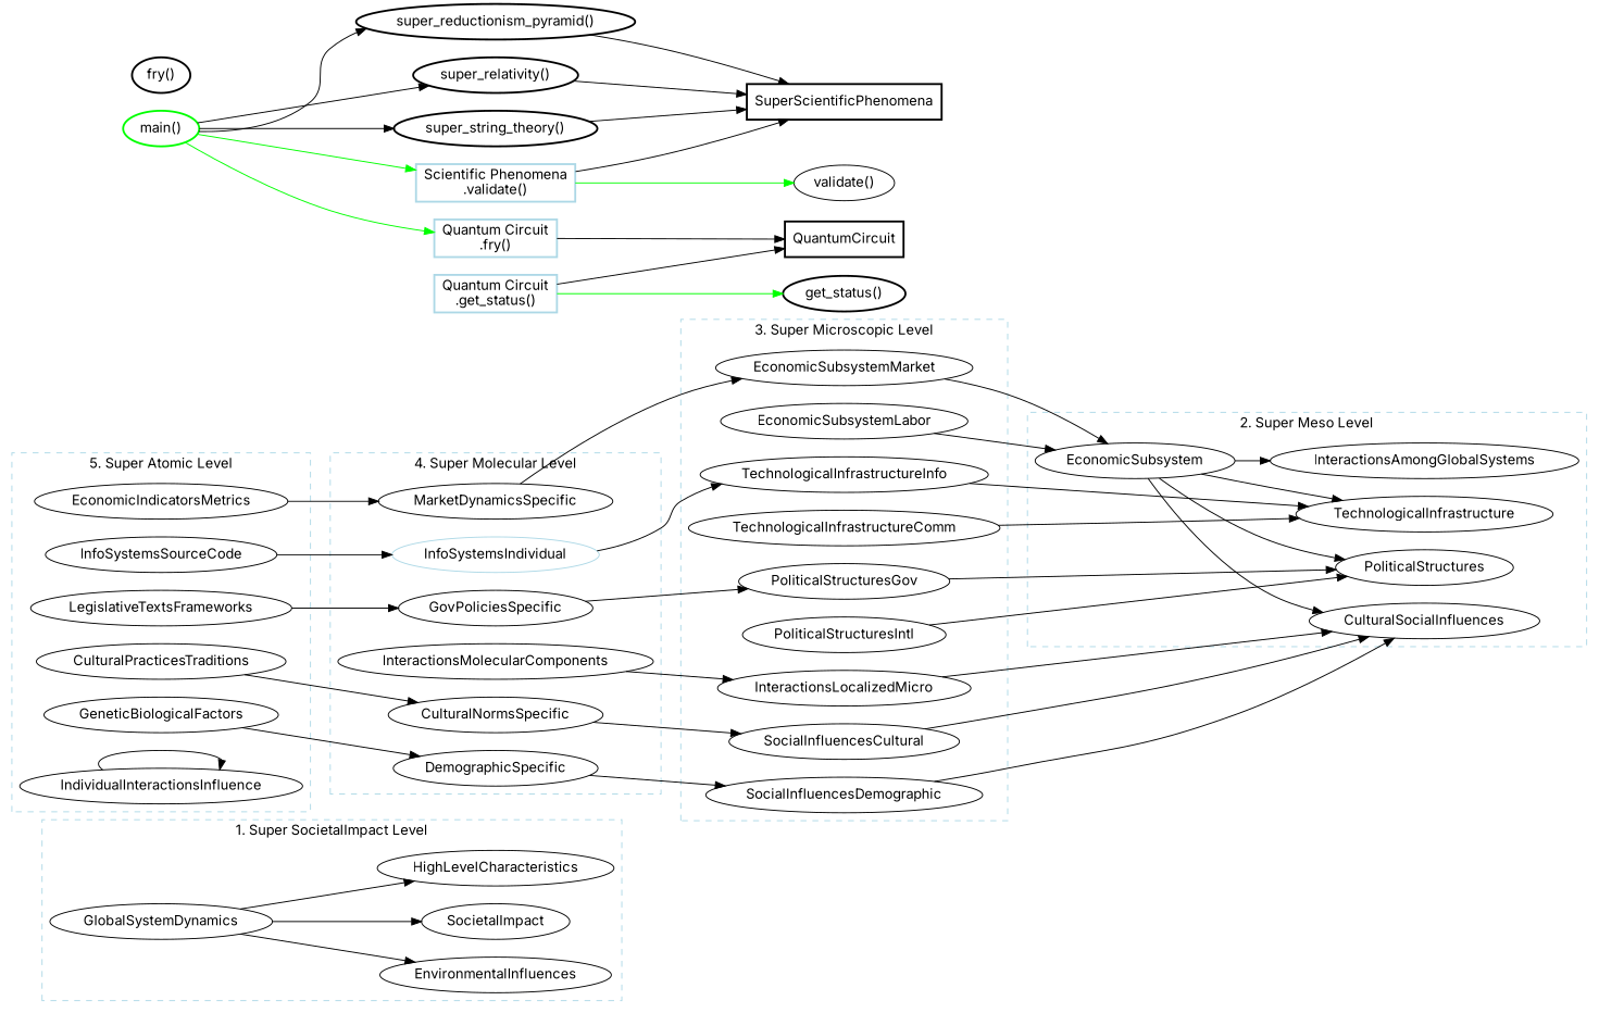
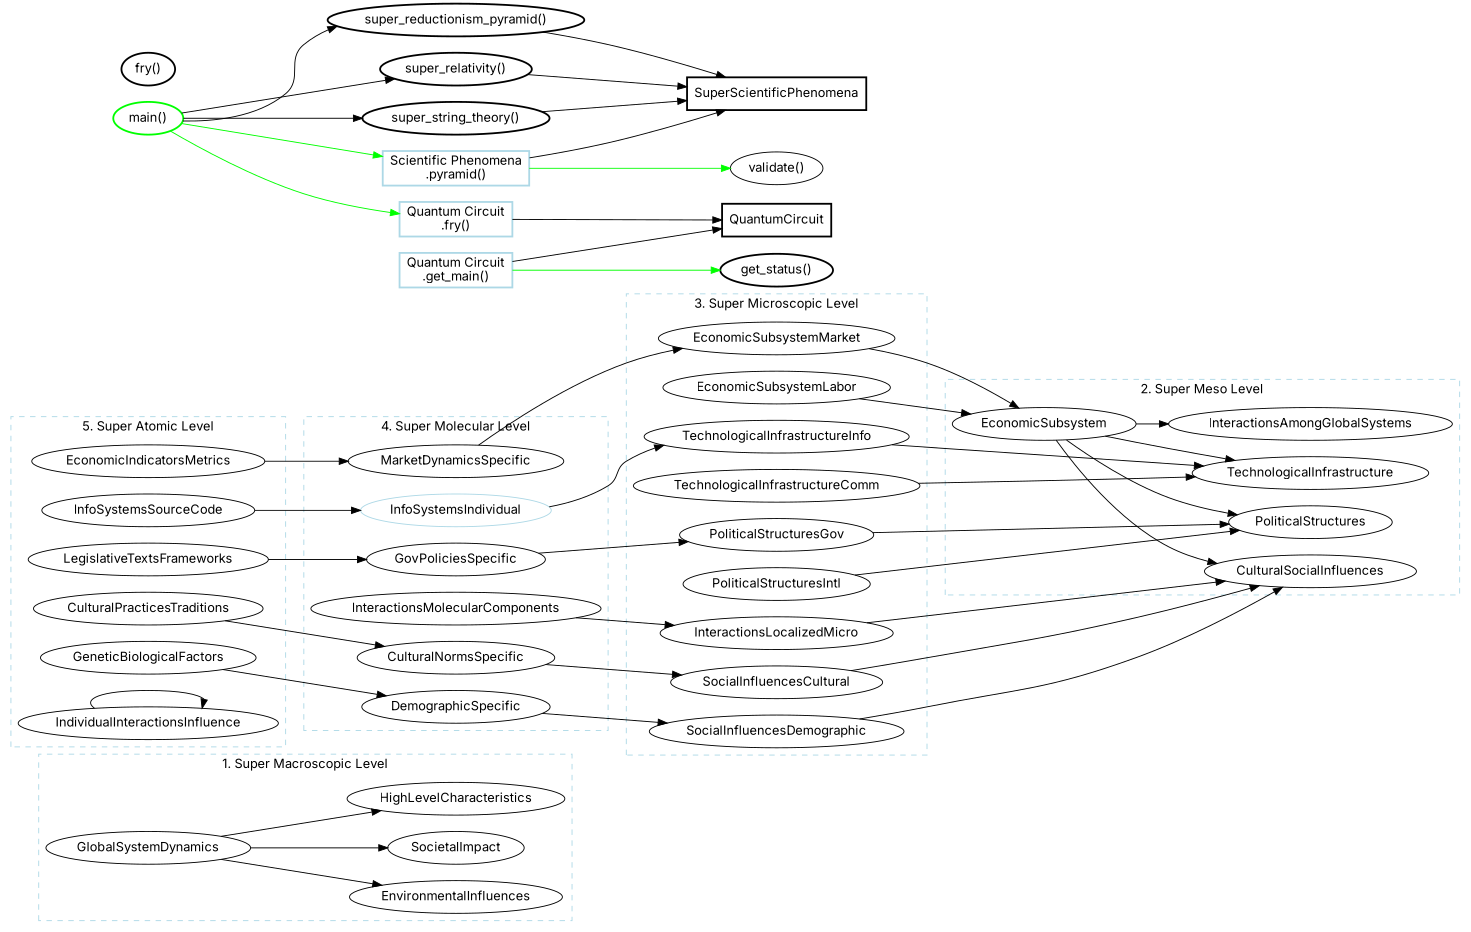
  digraph {
    fontname=Inter
    rankdir=LR
    node [fontname=Inter]
    edge [fontname=Inter]
    GlobalSystemDynamics
    EnvironmentalInfluences
    SocietalImpact
    HighLevelCharacteristics
    EconomicSubsystem
    TechnologicalInfrastructure
    PoliticalStructures
    CulturalSocialInfluences
    InteractionsAmongGlobalSystems
    EconomicSubsystemMarket
    EconomicSubsystemLabor
    TechnologicalInfrastructureInfo
    TechnologicalInfrastructureComm
    PoliticalStructuresGov
    PoliticalStructuresIntl
    SocialInfluencesCultural
    SocialInfluencesDemographic
    InteractionsLocalizedMicro
    MarketDynamicsSpecific
    InfoSystemsIndividual [color=lightblue]
    GovPoliciesSpecific
    CulturalNormsSpecific
    DemographicSpecific
    InteractionsMolecularComponents
    EconomicIndicatorsMetrics
    InfoSystemsSourceCode
    LegislativeTextsFrameworks
    CulturalPracticesTraditions
    GeneticBiologicalFactors
    IndividualInteractionsInfluence
    n31 [label=SuperScientificPhenomena shape=box style=bold]
    n32 [label="validate()" shape=ellipse]
    n33 [label=QuantumCircuit shape=box style=bold]
    n34 [label="fry()" shape=ellipse style=bold]
    n35 [label="get_status()" shape=ellipse style=bold]
    n36 [color=green label="main()" shape=ellipse style=bold]
    n37 [label="super_reductionism_pyramid()" shape=ellipse style=bold]
    n38 [label="super_relativity()" shape=ellipse style=bold]
    n39 [label="super_string_theory()" shape=ellipse style=bold]
-   n40 [color=lightblue label="Scientific Phenomena\n.validate()" shape=box style=bold]
+   n40 [color=lightblue label="Scientific Phenomena\n.pyramid()" shape=box style=bold]
    n41 [color=lightblue label="Quantum Circuit\n.fry()" shape=box style=bold]
-   n42 [color=lightblue label="Quantum Circuit\n.get_status()" shape=box style=bold]
+   n42 [color=lightblue label="Quantum Circuit\n.get_main()" shape=box style=bold]
    subgraph cluster_1 {
      color=lightblue
-     label="1. Super SocietalImpact Level"
+     label="1. Super Macroscopic Level"
      style=dashed
      GlobalSystemDynamics
      EnvironmentalInfluences
      SocietalImpact
      HighLevelCharacteristics
    }
    subgraph cluster_2 {
      color=lightblue
      label="2. Super Meso Level"
      style=dashed
      EconomicSubsystem
      TechnologicalInfrastructure
      PoliticalStructures
      CulturalSocialInfluences
      InteractionsAmongGlobalSystems
    }
    subgraph cluster_3 {
      color=lightblue
      label="3. Super Microscopic Level"
      style=dashed
      EconomicSubsystemMarket
      EconomicSubsystemLabor
      TechnologicalInfrastructureInfo
      TechnologicalInfrastructureComm
      PoliticalStructuresGov
      PoliticalStructuresIntl
      SocialInfluencesCultural
      SocialInfluencesDemographic
      InteractionsLocalizedMicro
    }
    subgraph cluster_4 {
      color=lightblue
      label="4. Super Molecular Level"
      style=dashed
      MarketDynamicsSpecific
      InfoSystemsIndividual
      GovPoliciesSpecific
      CulturalNormsSpecific
      DemographicSpecific
      InteractionsMolecularComponents
    }
    subgraph cluster_5 {
      color=lightblue
      label="5. Super Atomic Level"
      style=dashed
      EconomicIndicatorsMetrics
      InfoSystemsSourceCode
      LegislativeTextsFrameworks
      CulturalPracticesTraditions
      GeneticBiologicalFactors
      IndividualInteractionsInfluence
    }
    GlobalSystemDynamics -> EnvironmentalInfluences
    GlobalSystemDynamics -> SocietalImpact
    GlobalSystemDynamics -> HighLevelCharacteristics
    EconomicSubsystem -> TechnologicalInfrastructure
    EconomicSubsystem -> PoliticalStructures
    EconomicSubsystem -> CulturalSocialInfluences
    EconomicSubsystem -> InteractionsAmongGlobalSystems
    EconomicSubsystemMarket -> EconomicSubsystem
    EconomicSubsystemLabor -> EconomicSubsystem
    TechnologicalInfrastructureInfo -> TechnologicalInfrastructure
    TechnologicalInfrastructureComm -> TechnologicalInfrastructure
    PoliticalStructuresGov -> PoliticalStructures
    PoliticalStructuresIntl -> PoliticalStructures
    SocialInfluencesCultural -> CulturalSocialInfluences
    SocialInfluencesDemographic -> CulturalSocialInfluences
    InteractionsLocalizedMicro -> CulturalSocialInfluences
    MarketDynamicsSpecific -> EconomicSubsystemMarket
    InfoSystemsIndividual -> TechnologicalInfrastructureInfo
    GovPoliciesSpecific -> PoliticalStructuresGov
    CulturalNormsSpecific -> SocialInfluencesCultural
    DemographicSpecific -> SocialInfluencesDemographic
    InteractionsMolecularComponents -> InteractionsLocalizedMicro
    EconomicIndicatorsMetrics -> MarketDynamicsSpecific
    InfoSystemsSourceCode -> InfoSystemsIndividual
    LegislativeTextsFrameworks -> GovPoliciesSpecific
    CulturalPracticesTraditions -> CulturalNormsSpecific
    GeneticBiologicalFactors -> DemographicSpecific
    IndividualInteractionsInfluence -> IndividualInteractionsInfluence
    n36 -> n37
    n36 -> n38
    n36 -> n39
    n36 -> n40 [color=green]
    n36 -> n41 [color=green]
    n37 -> n31
    n38 -> n31
    n39 -> n31
    n40 -> n31
    n40 -> n32 [color=green]
    n41 -> n33
    n42 -> n33
    n42 -> n35 [color=green]
  }
